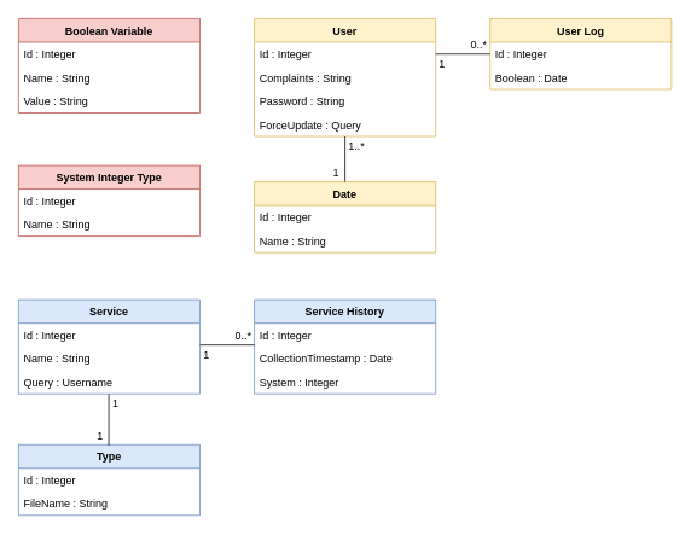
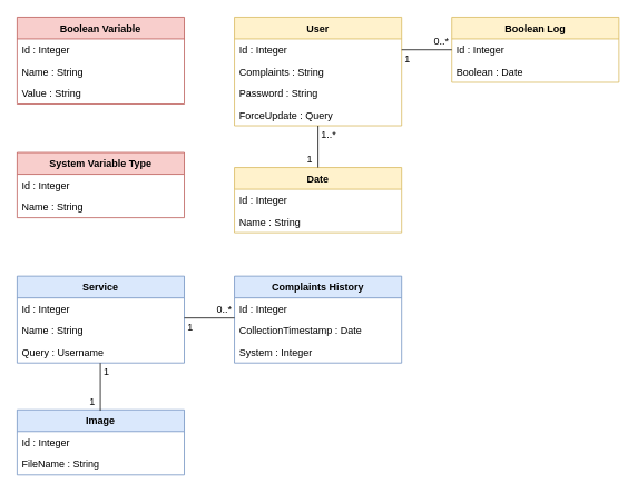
  <mxCell id="0" />
  <mxCell id="1" parent="0" />
  <mxCell id="2" value="Boolean Variable" style="swimlane;fontStyle=1;align=center;verticalAlign=top;childLayout=stackLayout;horizontal=1;startSize=26;horizontalStack=0;resizeParent=1;resizeLast=0;collapsible=1;marginBottom=0;rounded=0;shadow=0;strokeWidth=1;fillColor=#f8cecc;strokeColor=#b85450;" parent="1" vertex="1"><mxGeometry x="20" y="20" width="200" height="104" as="geometry"><mxRectangle x="230" y="140" width="160" height="26" as="alternateBounds" /></mxGeometry></mxCell>
  <mxCell id="3" value="Id : Integer" style="text;align=left;verticalAlign=top;spacingLeft=4;spacingRight=4;overflow=hidden;rotatable=0;points=[[0,0.5],[1,0.5]];portConstraint=eastwest;fontStyle=0" parent="2" vertex="1"><mxGeometry y="26" width="200" height="26" as="geometry" /></mxCell>
  <mxCell id="4" value="Name : String" style="text;align=left;verticalAlign=top;spacingLeft=4;spacingRight=4;overflow=hidden;rotatable=0;points=[[0,0.5],[1,0.5]];portConstraint=eastwest;rounded=0;shadow=0;html=0;" parent="2" vertex="1"><mxGeometry y="52" width="200" height="26" as="geometry" /></mxCell>
  <mxCell id="5" value="Value : String" style="text;align=left;verticalAlign=top;spacingLeft=4;spacingRight=4;overflow=hidden;rotatable=0;points=[[0,0.5],[1,0.5]];portConstraint=eastwest;rounded=0;shadow=0;html=0;" parent="2" vertex="1"><mxGeometry y="78" width="200" height="26" as="geometry" /></mxCell>
- <mxCell id="6" value="System Integer Type" style="swimlane;fontStyle=1;align=center;verticalAlign=top;childLayout=stackLayout;horizontal=1;startSize=26;horizontalStack=0;resizeParent=1;resizeLast=0;collapsible=1;marginBottom=0;rounded=0;shadow=0;strokeWidth=1;fillColor=#f8cecc;strokeColor=#b85450;" vertex="1" parent="1"><mxGeometry x="20" y="182.01" width="200" height="78" as="geometry"><mxRectangle x="230" y="140" width="160" height="26" as="alternateBounds" /></mxGeometry></mxCell>
+ <mxCell id="6" value="System Variable Type" style="swimlane;fontStyle=1;align=center;verticalAlign=top;childLayout=stackLayout;horizontal=1;startSize=26;horizontalStack=0;resizeParent=1;resizeLast=0;collapsible=1;marginBottom=0;rounded=0;shadow=0;strokeWidth=1;fillColor=#f8cecc;strokeColor=#b85450;" vertex="1" parent="1"><mxGeometry x="20" y="182.01" width="200" height="78" as="geometry"><mxRectangle x="230" y="140" width="160" height="26" as="alternateBounds" /></mxGeometry></mxCell>
  <mxCell id="7" value="Id : Integer" style="text;align=left;verticalAlign=top;spacingLeft=4;spacingRight=4;overflow=hidden;rotatable=0;points=[[0,0.5],[1,0.5]];portConstraint=eastwest;fontStyle=0" vertex="1" parent="6"><mxGeometry y="26" width="200" height="26" as="geometry" /></mxCell>
  <mxCell id="8" value="Name : String" style="text;align=left;verticalAlign=top;spacingLeft=4;spacingRight=4;overflow=hidden;rotatable=0;points=[[0,0.5],[1,0.5]];portConstraint=eastwest;rounded=0;shadow=0;html=0;" vertex="1" parent="6"><mxGeometry y="52" width="200" height="26" as="geometry" /></mxCell>
  <mxCell id="9" value="User" style="swimlane;fontStyle=1;align=center;verticalAlign=top;childLayout=stackLayout;horizontal=1;startSize=26;horizontalStack=0;resizeParent=1;resizeLast=0;collapsible=1;marginBottom=0;rounded=0;shadow=0;strokeWidth=1;fillColor=#fff2cc;strokeColor=#d6b656;" vertex="1" parent="1"><mxGeometry x="280" y="20" width="200" height="130" as="geometry"><mxRectangle x="230" y="140" width="160" height="26" as="alternateBounds" /></mxGeometry></mxCell>
  <mxCell id="10" value="Id : Integer" style="text;align=left;verticalAlign=top;spacingLeft=4;spacingRight=4;overflow=hidden;rotatable=0;points=[[0,0.5],[1,0.5]];portConstraint=eastwest;fontStyle=0" vertex="1" parent="9"><mxGeometry y="26" width="200" height="26" as="geometry" /></mxCell>
  <mxCell id="11" value="Complaints : String" style="text;align=left;verticalAlign=top;spacingLeft=4;spacingRight=4;overflow=hidden;rotatable=0;points=[[0,0.5],[1,0.5]];portConstraint=eastwest;rounded=0;shadow=0;html=0;" vertex="1" parent="9"><mxGeometry y="52" width="200" height="26" as="geometry" /></mxCell>
  <mxCell id="12" value="Password : String" style="text;align=left;verticalAlign=top;spacingLeft=4;spacingRight=4;overflow=hidden;rotatable=0;points=[[0,0.5],[1,0.5]];portConstraint=eastwest;rounded=0;shadow=0;html=0;" vertex="1" parent="9"><mxGeometry y="78" width="200" height="26" as="geometry" /></mxCell>
  <mxCell id="13" value="ForceUpdate : Query" style="text;align=left;verticalAlign=top;spacingLeft=4;spacingRight=4;overflow=hidden;rotatable=0;points=[[0,0.5],[1,0.5]];portConstraint=eastwest;rounded=0;shadow=0;html=0;" vertex="1" parent="9"><mxGeometry y="104" width="200" height="26" as="geometry" /></mxCell>
  <mxCell id="14" value="Date" style="swimlane;fontStyle=1;align=center;verticalAlign=top;childLayout=stackLayout;horizontal=1;startSize=26;horizontalStack=0;resizeParent=1;resizeLast=0;collapsible=1;marginBottom=0;rounded=0;shadow=0;strokeWidth=1;fillColor=#fff2cc;strokeColor=#d6b656;" vertex="1" parent="1"><mxGeometry x="280" y="200" width="200" height="78" as="geometry"><mxRectangle x="230" y="140" width="160" height="26" as="alternateBounds" /></mxGeometry></mxCell>
  <mxCell id="15" value="Id : Integer" style="text;align=left;verticalAlign=top;spacingLeft=4;spacingRight=4;overflow=hidden;rotatable=0;points=[[0,0.5],[1,0.5]];portConstraint=eastwest;fontStyle=0" vertex="1" parent="14"><mxGeometry y="26" width="200" height="26" as="geometry" /></mxCell>
  <mxCell id="16" value="Name : String" style="text;align=left;verticalAlign=top;spacingLeft=4;spacingRight=4;overflow=hidden;rotatable=0;points=[[0,0.5],[1,0.5]];portConstraint=eastwest;rounded=0;shadow=0;html=0;" vertex="1" parent="14"><mxGeometry y="52" width="200" height="26" as="geometry" /></mxCell>
  <mxCell id="17" value="" style="endArrow=none;html=1;rounded=0;exitX=0.5;exitY=1.038;exitDx=0;exitDy=0;exitPerimeter=0;" edge="1" parent="1"><mxGeometry relative="1" as="geometry"><mxPoint x="380" y="149.998" as="sourcePoint" /><mxPoint x="380" y="200" as="targetPoint" /></mxGeometry></mxCell>
  <mxCell id="18" value="1..*" style="edgeLabel;resizable=0;html=1;align=left;verticalAlign=bottom;fontSize=12;" connectable="0" vertex="1" parent="17"><mxGeometry x="-1" relative="1" as="geometry"><mxPoint x="2" y="19" as="offset" /></mxGeometry></mxCell>
  <mxCell id="19" value="1&amp;nbsp;" style="edgeLabel;resizable=0;html=1;align=right;verticalAlign=bottom;fontSize=12;" connectable="0" vertex="1" parent="17"><mxGeometry x="1" relative="1" as="geometry"><mxPoint x="-3" y="-2" as="offset" /></mxGeometry></mxCell>
- <mxCell id="20" value="User Log" style="swimlane;fontStyle=1;align=center;verticalAlign=top;childLayout=stackLayout;horizontal=1;startSize=26;horizontalStack=0;resizeParent=1;resizeLast=0;collapsible=1;marginBottom=0;rounded=0;shadow=0;strokeWidth=1;fillColor=#fff2cc;strokeColor=#d6b656;" vertex="1" parent="1"><mxGeometry x="540" y="20" width="200" height="78" as="geometry"><mxRectangle x="230" y="140" width="160" height="26" as="alternateBounds" /></mxGeometry></mxCell>
+ <mxCell id="20" value="Boolean Log" style="swimlane;fontStyle=1;align=center;verticalAlign=top;childLayout=stackLayout;horizontal=1;startSize=26;horizontalStack=0;resizeParent=1;resizeLast=0;collapsible=1;marginBottom=0;rounded=0;shadow=0;strokeWidth=1;fillColor=#fff2cc;strokeColor=#d6b656;" vertex="1" parent="1"><mxGeometry x="540" y="20" width="200" height="78" as="geometry"><mxRectangle x="230" y="140" width="160" height="26" as="alternateBounds" /></mxGeometry></mxCell>
  <mxCell id="21" value="Id : Integer" style="text;align=left;verticalAlign=top;spacingLeft=4;spacingRight=4;overflow=hidden;rotatable=0;points=[[0,0.5],[1,0.5]];portConstraint=eastwest;fontStyle=0" vertex="1" parent="20"><mxGeometry y="26" width="200" height="26" as="geometry" /></mxCell>
  <mxCell id="22" value="Boolean : Date" style="text;align=left;verticalAlign=top;spacingLeft=4;spacingRight=4;overflow=hidden;rotatable=0;points=[[0,0.5],[1,0.5]];portConstraint=eastwest;rounded=0;shadow=0;html=0;" vertex="1" parent="20"><mxGeometry y="52" width="200" height="26" as="geometry" /></mxCell>
  <mxCell id="23" value="" style="endArrow=none;html=1;rounded=0;exitX=1;exitY=0.5;exitDx=0;exitDy=0;entryX=0;entryY=0.5;entryDx=0;entryDy=0;" edge="1" parent="1" source="10" target="21"><mxGeometry relative="1" as="geometry"><mxPoint x="510" y="47.998" as="sourcePoint" /><mxPoint x="510" y="98" as="targetPoint" /></mxGeometry></mxCell>
  <mxCell id="24" value="1" style="edgeLabel;resizable=0;html=1;align=left;verticalAlign=bottom;fontSize=12;" connectable="0" vertex="1" parent="23"><mxGeometry x="-1" relative="1" as="geometry"><mxPoint x="2" y="19" as="offset" /></mxGeometry></mxCell>
  <mxCell id="25" value="0..*" style="edgeLabel;resizable=0;html=1;align=right;verticalAlign=bottom;fontSize=12;" connectable="0" vertex="1" parent="23"><mxGeometry x="1" relative="1" as="geometry"><mxPoint x="-3" y="-2" as="offset" /></mxGeometry></mxCell>
  <mxCell id="26" value="Service" style="swimlane;fontStyle=1;align=center;verticalAlign=top;childLayout=stackLayout;horizontal=1;startSize=26;horizontalStack=0;resizeParent=1;resizeLast=0;collapsible=1;marginBottom=0;rounded=0;shadow=0;strokeWidth=1;fillColor=#dae8fc;strokeColor=#6c8ebf;" vertex="1" parent="1"><mxGeometry x="20" y="330" width="200" height="104" as="geometry"><mxRectangle x="230" y="140" width="160" height="26" as="alternateBounds" /></mxGeometry></mxCell>
  <mxCell id="27" value="Id : Integer" style="text;align=left;verticalAlign=top;spacingLeft=4;spacingRight=4;overflow=hidden;rotatable=0;points=[[0,0.5],[1,0.5]];portConstraint=eastwest;fontStyle=0" vertex="1" parent="26"><mxGeometry y="26" width="200" height="26" as="geometry" /></mxCell>
  <mxCell id="28" value="Name : String" style="text;align=left;verticalAlign=top;spacingLeft=4;spacingRight=4;overflow=hidden;rotatable=0;points=[[0,0.5],[1,0.5]];portConstraint=eastwest;rounded=0;shadow=0;html=0;" vertex="1" parent="26"><mxGeometry y="52" width="200" height="26" as="geometry" /></mxCell>
  <mxCell id="29" value="Query : Username" style="text;align=left;verticalAlign=top;spacingLeft=4;spacingRight=4;overflow=hidden;rotatable=0;points=[[0,0.5],[1,0.5]];portConstraint=eastwest;rounded=0;shadow=0;html=0;" vertex="1" parent="26"><mxGeometry y="78" width="200" height="26" as="geometry" /></mxCell>
- <mxCell id="30" value="Service History" style="swimlane;fontStyle=1;align=center;verticalAlign=top;childLayout=stackLayout;horizontal=1;startSize=26;horizontalStack=0;resizeParent=1;resizeLast=0;collapsible=1;marginBottom=0;rounded=0;shadow=0;strokeWidth=1;fillColor=#dae8fc;strokeColor=#6c8ebf;" vertex="1" parent="1"><mxGeometry x="280" y="330" width="200" height="104" as="geometry"><mxRectangle x="230" y="140" width="160" height="26" as="alternateBounds" /></mxGeometry></mxCell>
+ <mxCell id="30" value="Complaints History" style="swimlane;fontStyle=1;align=center;verticalAlign=top;childLayout=stackLayout;horizontal=1;startSize=26;horizontalStack=0;resizeParent=1;resizeLast=0;collapsible=1;marginBottom=0;rounded=0;shadow=0;strokeWidth=1;fillColor=#dae8fc;strokeColor=#6c8ebf;" vertex="1" parent="1"><mxGeometry x="280" y="330" width="200" height="104" as="geometry"><mxRectangle x="230" y="140" width="160" height="26" as="alternateBounds" /></mxGeometry></mxCell>
  <mxCell id="31" value="Id : Integer" style="text;align=left;verticalAlign=top;spacingLeft=4;spacingRight=4;overflow=hidden;rotatable=0;points=[[0,0.5],[1,0.5]];portConstraint=eastwest;fontStyle=0" vertex="1" parent="30"><mxGeometry y="26" width="200" height="26" as="geometry" /></mxCell>
  <mxCell id="32" value="CollectionTimestamp : Date" style="text;align=left;verticalAlign=top;spacingLeft=4;spacingRight=4;overflow=hidden;rotatable=0;points=[[0,0.5],[1,0.5]];portConstraint=eastwest;rounded=0;shadow=0;html=0;" vertex="1" parent="30"><mxGeometry y="52" width="200" height="26" as="geometry" /></mxCell>
  <mxCell id="33" value="System : Integer" style="text;align=left;verticalAlign=top;spacingLeft=4;spacingRight=4;overflow=hidden;rotatable=0;points=[[0,0.5],[1,0.5]];portConstraint=eastwest;rounded=0;shadow=0;html=0;" vertex="1" parent="30"><mxGeometry y="78" width="200" height="26" as="geometry" /></mxCell>
  <mxCell id="34" value="" style="endArrow=none;html=1;rounded=0;exitX=1;exitY=0.5;exitDx=0;exitDy=0;entryX=0;entryY=0.5;entryDx=0;entryDy=0;" edge="1" parent="1"><mxGeometry relative="1" as="geometry"><mxPoint x="220" y="380" as="sourcePoint" /><mxPoint x="280" y="380" as="targetPoint" /></mxGeometry></mxCell>
  <mxCell id="35" value="1" style="edgeLabel;resizable=0;html=1;align=left;verticalAlign=bottom;fontSize=12;" connectable="0" vertex="1" parent="34"><mxGeometry x="-1" relative="1" as="geometry"><mxPoint x="2" y="19" as="offset" /></mxGeometry></mxCell>
  <mxCell id="36" value="0..*" style="edgeLabel;resizable=0;html=1;align=right;verticalAlign=bottom;fontSize=12;" connectable="0" vertex="1" parent="34"><mxGeometry x="1" relative="1" as="geometry"><mxPoint x="-3" y="-2" as="offset" /></mxGeometry></mxCell>
- <mxCell id="37" value="Type" style="swimlane;fontStyle=1;align=center;verticalAlign=top;childLayout=stackLayout;horizontal=1;startSize=26;horizontalStack=0;resizeParent=1;resizeLast=0;collapsible=1;marginBottom=0;rounded=0;shadow=0;strokeWidth=1;fillColor=#dae8fc;strokeColor=#6c8ebf;" vertex="1" parent="1"><mxGeometry x="20" y="490" width="200" height="78" as="geometry"><mxRectangle x="230" y="140" width="160" height="26" as="alternateBounds" /></mxGeometry></mxCell>
+ <mxCell id="37" value="Image" style="swimlane;fontStyle=1;align=center;verticalAlign=top;childLayout=stackLayout;horizontal=1;startSize=26;horizontalStack=0;resizeParent=1;resizeLast=0;collapsible=1;marginBottom=0;rounded=0;shadow=0;strokeWidth=1;fillColor=#dae8fc;strokeColor=#6c8ebf;" vertex="1" parent="1"><mxGeometry x="20" y="490" width="200" height="78" as="geometry"><mxRectangle x="230" y="140" width="160" height="26" as="alternateBounds" /></mxGeometry></mxCell>
  <mxCell id="38" value="Id : Integer" style="text;align=left;verticalAlign=top;spacingLeft=4;spacingRight=4;overflow=hidden;rotatable=0;points=[[0,0.5],[1,0.5]];portConstraint=eastwest;fontStyle=0" vertex="1" parent="37"><mxGeometry y="26" width="200" height="26" as="geometry" /></mxCell>
  <mxCell id="39" value="FileName : String" style="text;align=left;verticalAlign=top;spacingLeft=4;spacingRight=4;overflow=hidden;rotatable=0;points=[[0,0.5],[1,0.5]];portConstraint=eastwest;rounded=0;shadow=0;html=0;" vertex="1" parent="37"><mxGeometry y="52" width="200" height="26" as="geometry" /></mxCell>
  <mxCell id="40" value="" style="endArrow=none;html=1;rounded=0;exitX=0.5;exitY=1.038;exitDx=0;exitDy=0;exitPerimeter=0;entryX=0.5;entryY=0;entryDx=0;entryDy=0;" edge="1" parent="1"><mxGeometry relative="1" as="geometry"><mxPoint x="119.5" y="433.998" as="sourcePoint" /><mxPoint x="119.5" y="491.02" as="targetPoint" /></mxGeometry></mxCell>
  <mxCell id="41" value="1" style="edgeLabel;resizable=0;html=1;align=left;verticalAlign=bottom;fontSize=12;" connectable="0" vertex="1" parent="40"><mxGeometry x="-1" relative="1" as="geometry"><mxPoint x="2" y="19" as="offset" /></mxGeometry></mxCell>
  <mxCell id="42" value="1&amp;nbsp;" style="edgeLabel;resizable=0;html=1;align=right;verticalAlign=bottom;fontSize=12;" connectable="0" vertex="1" parent="40"><mxGeometry x="1" relative="1" as="geometry"><mxPoint x="-3" y="-2" as="offset" /></mxGeometry></mxCell>
